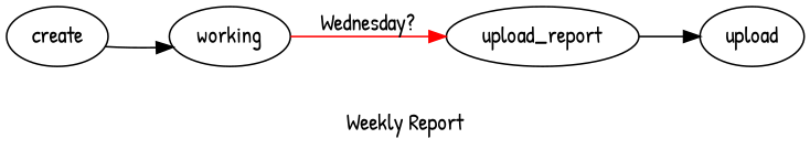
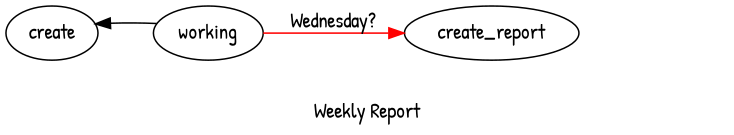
  digraph {
    fontname="Patrick Hand"
    label="Weekly Report"
    rankdir=LR
    node [fontname="Patrick Hand"]
    edge [fontname="Patrick Hand"]
    n1 [label=create]
    working
-   create_report [label=upload_report]
-   upload
-   n1 -> working
+   create_report
+   working -> n1
    working -> create_report [color=red label="Wednesday?"]
-   create_report -> upload
  }
